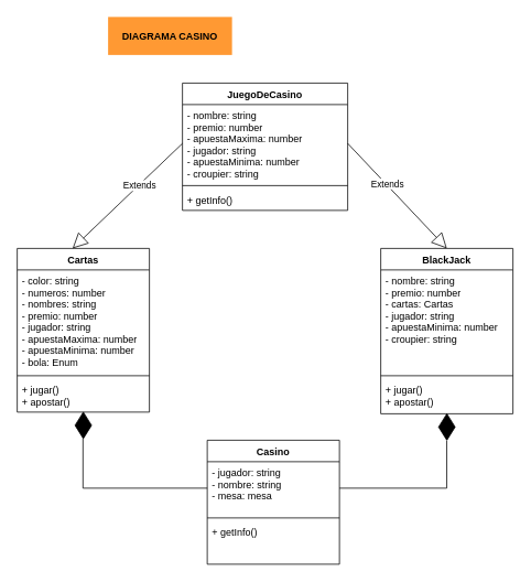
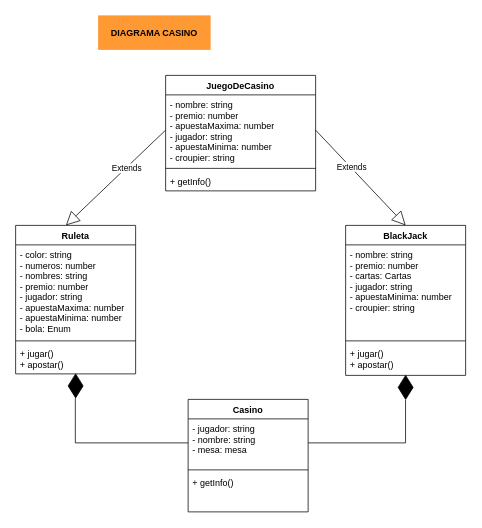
  <mxCell id="0" />
  <mxCell id="1" parent="0" />
  <mxCell id="2" value="JuegoDeCasino" style="swimlane;fontStyle=1;align=center;verticalAlign=top;childLayout=stackLayout;horizontal=1;startSize=26;horizontalStack=0;resizeParent=1;resizeParentMax=0;resizeLast=0;collapsible=1;marginBottom=0;" vertex="1" parent="1"><mxGeometry x="220" y="100" width="200" height="154" as="geometry" /></mxCell>
  <mxCell id="3" value="- nombre: string&#10;- premio: number&#10;- apuestaMaxima: number&#10;- jugador: string&#10;- apuestaMinima: number&#10;- croupier: string&#10;" style="text;strokeColor=none;fillColor=none;align=left;verticalAlign=top;spacingLeft=4;spacingRight=4;overflow=hidden;rotatable=0;points=[[0,0.5],[1,0.5]];portConstraint=eastwest;" vertex="1" parent="2"><mxGeometry y="26" width="200" height="94" as="geometry" /></mxCell>
  <mxCell id="4" value="" style="line;strokeWidth=1;fillColor=none;align=left;verticalAlign=middle;spacingTop=-1;spacingLeft=3;spacingRight=3;rotatable=0;labelPosition=right;points=[];portConstraint=eastwest;" vertex="1" parent="2"><mxGeometry y="120" width="200" height="8" as="geometry" /></mxCell>
  <mxCell id="5" value="+ getInfo()" style="text;strokeColor=none;fillColor=none;align=left;verticalAlign=top;spacingLeft=4;spacingRight=4;overflow=hidden;rotatable=0;points=[[0,0.5],[1,0.5]];portConstraint=eastwest;" vertex="1" parent="2"><mxGeometry y="128" width="200" height="26" as="geometry" /></mxCell>
- <mxCell id="6" value="Cartas" style="swimlane;fontStyle=1;align=center;verticalAlign=top;childLayout=stackLayout;horizontal=1;startSize=26;horizontalStack=0;resizeParent=1;resizeParentMax=0;resizeLast=0;collapsible=1;marginBottom=0;" vertex="1" parent="1"><mxGeometry x="20" y="300" width="160" height="198" as="geometry" /></mxCell>
+ <mxCell id="6" value="Ruleta" style="swimlane;fontStyle=1;align=center;verticalAlign=top;childLayout=stackLayout;horizontal=1;startSize=26;horizontalStack=0;resizeParent=1;resizeParentMax=0;resizeLast=0;collapsible=1;marginBottom=0;" vertex="1" parent="1"><mxGeometry x="20" y="300" width="160" height="198" as="geometry" /></mxCell>
  <mxCell id="7" value="- color: string&#10;- numeros: number&#10;- nombres: string&#10;- premio: number&#10;- jugador: string&#10;- apuestaMaxima: number&#10;- apuestaMinima: number&#10;- bola: Enum" style="text;strokeColor=none;fillColor=none;align=left;verticalAlign=top;spacingLeft=4;spacingRight=4;overflow=hidden;rotatable=0;points=[[0,0.5],[1,0.5]];portConstraint=eastwest;" vertex="1" parent="6"><mxGeometry y="26" width="160" height="124" as="geometry" /></mxCell>
  <mxCell id="8" value="" style="line;strokeWidth=1;fillColor=none;align=left;verticalAlign=middle;spacingTop=-1;spacingLeft=3;spacingRight=3;rotatable=0;labelPosition=right;points=[];portConstraint=eastwest;" vertex="1" parent="6"><mxGeometry y="150" width="160" height="8" as="geometry" /></mxCell>
  <mxCell id="9" value="+ jugar()&#10;+ apostar()" style="text;strokeColor=none;fillColor=none;align=left;verticalAlign=top;spacingLeft=4;spacingRight=4;overflow=hidden;rotatable=0;points=[[0,0.5],[1,0.5]];portConstraint=eastwest;" vertex="1" parent="6"><mxGeometry y="158" width="160" height="40" as="geometry" /></mxCell>
  <mxCell id="10" value="BlackJack" style="swimlane;fontStyle=1;align=center;verticalAlign=top;childLayout=stackLayout;horizontal=1;startSize=26;horizontalStack=0;resizeParent=1;resizeParentMax=0;resizeLast=0;collapsible=1;marginBottom=0;" vertex="1" parent="1"><mxGeometry x="460" y="300" width="160" height="200" as="geometry" /></mxCell>
  <mxCell id="11" value="- nombre: string&#10;- premio: number&#10;- cartas: Cartas&#10;- jugador: string&#10;- apuestaMinima: number&#10;- croupier: string&#10;" style="text;strokeColor=none;fillColor=none;align=left;verticalAlign=top;spacingLeft=4;spacingRight=4;overflow=hidden;rotatable=0;points=[[0,0.5],[1,0.5]];portConstraint=eastwest;" vertex="1" parent="10"><mxGeometry y="26" width="160" height="124" as="geometry" /></mxCell>
  <mxCell id="12" value="" style="line;strokeWidth=1;fillColor=none;align=left;verticalAlign=middle;spacingTop=-1;spacingLeft=3;spacingRight=3;rotatable=0;labelPosition=right;points=[];portConstraint=eastwest;" vertex="1" parent="10"><mxGeometry y="150" width="160" height="8" as="geometry" /></mxCell>
  <mxCell id="13" value="+ jugar()&#10;+ apostar()" style="text;strokeColor=none;fillColor=none;align=left;verticalAlign=top;spacingLeft=4;spacingRight=4;overflow=hidden;rotatable=0;points=[[0,0.5],[1,0.5]];portConstraint=eastwest;" vertex="1" parent="10"><mxGeometry y="158" width="160" height="42" as="geometry" /></mxCell>
  <mxCell id="14" value="Casino" style="swimlane;fontStyle=1;align=center;verticalAlign=top;childLayout=stackLayout;horizontal=1;startSize=26;horizontalStack=0;resizeParent=1;resizeParentMax=0;resizeLast=0;collapsible=1;marginBottom=0;" vertex="1" parent="1"><mxGeometry x="250" y="532" width="160" height="150" as="geometry" /></mxCell>
  <mxCell id="15" value="- jugador: string&#10;- nombre: string&#10;- mesa: mesa&#10;" style="text;strokeColor=none;fillColor=none;align=left;verticalAlign=top;spacingLeft=4;spacingRight=4;overflow=hidden;rotatable=0;points=[[0,0.5],[1,0.5]];portConstraint=eastwest;" vertex="1" parent="14"><mxGeometry y="26" width="160" height="64" as="geometry" /></mxCell>
  <mxCell id="16" value="" style="line;strokeWidth=1;fillColor=none;align=left;verticalAlign=middle;spacingTop=-1;spacingLeft=3;spacingRight=3;rotatable=0;labelPosition=right;points=[];portConstraint=eastwest;" vertex="1" parent="14"><mxGeometry y="90" width="160" height="8" as="geometry" /></mxCell>
  <mxCell id="17" value="+ getInfo()" style="text;strokeColor=none;fillColor=none;align=left;verticalAlign=top;spacingLeft=4;spacingRight=4;overflow=hidden;rotatable=0;points=[[0,0.5],[1,0.5]];portConstraint=eastwest;" vertex="1" parent="14"><mxGeometry y="98" width="160" height="52" as="geometry" /></mxCell>
  <mxCell id="18" value="Extends" style="endArrow=block;endSize=16;endFill=0;html=1;rounded=0;entryX=0.5;entryY=0;entryDx=0;entryDy=0;exitX=1;exitY=0.5;exitDx=0;exitDy=0;" edge="1" parent="1" source="3" target="10"><mxGeometry x="-0.209" y="1" width="160" relative="1" as="geometry"><mxPoint x="430" y="170" as="sourcePoint" /><mxPoint x="430" y="310" as="targetPoint" /><mxPoint as="offset" /></mxGeometry></mxCell>
  <mxCell id="19" value="Extends" style="endArrow=block;endSize=16;endFill=0;html=1;rounded=0;entryX=0.419;entryY=0;entryDx=0;entryDy=0;entryPerimeter=0;exitX=0;exitY=0.5;exitDx=0;exitDy=0;" edge="1" parent="1" source="3" target="6"><mxGeometry x="-0.209" y="1" width="160" relative="1" as="geometry"><mxPoint x="180" y="250" as="sourcePoint" /><mxPoint x="278.96" y="378" as="targetPoint" /><mxPoint as="offset" /></mxGeometry></mxCell>
  <mxCell id="20" value="DIAGRAMA CASINO" style="text;align=center;fontStyle=1;verticalAlign=middle;spacingLeft=3;spacingRight=3;strokeColor=none;rotatable=0;points=[[0,0.5],[1,0.5]];portConstraint=eastwest;fillColor=#FF9933;" vertex="1" parent="1"><mxGeometry x="130" y="20" width="150" height="46" as="geometry" /></mxCell>
  <mxCell id="21" value="" style="rhombus;whiteSpace=wrap;html=1;fillColor=#000000;" vertex="1" parent="1"><mxGeometry x="90" y="498" width="20" height="32" as="geometry" /></mxCell>
  <mxCell id="22" value="" style="edgeStyle=orthogonalEdgeStyle;rounded=0;orthogonalLoop=1;jettySize=auto;html=1;entryX=0.481;entryY=1;entryDx=0;entryDy=0;entryPerimeter=0;endArrow=none;" edge="1" parent="1" source="15" target="21"><mxGeometry relative="1" as="geometry"><mxPoint x="96.96" y="498" as="targetPoint" /><mxPoint x="240" y="598" as="sourcePoint" /></mxGeometry></mxCell>
  <mxCell id="23" value="" style="rhombus;whiteSpace=wrap;html=1;fillColor=#000000;" vertex="1" parent="1"><mxGeometry x="530" y="500" width="20" height="32" as="geometry" /></mxCell>
  <mxCell id="24" value="" style="edgeStyle=orthogonalEdgeStyle;rounded=0;orthogonalLoop=1;jettySize=auto;html=1;entryX=0.494;entryY=1.024;entryDx=0;entryDy=0;entryPerimeter=0;endArrow=none;" edge="1" parent="1" source="15" target="23"><mxGeometry relative="1" as="geometry"><mxPoint x="539.04" y="501.008" as="targetPoint" /><mxPoint x="400" y="598" as="sourcePoint" /></mxGeometry></mxCell>
